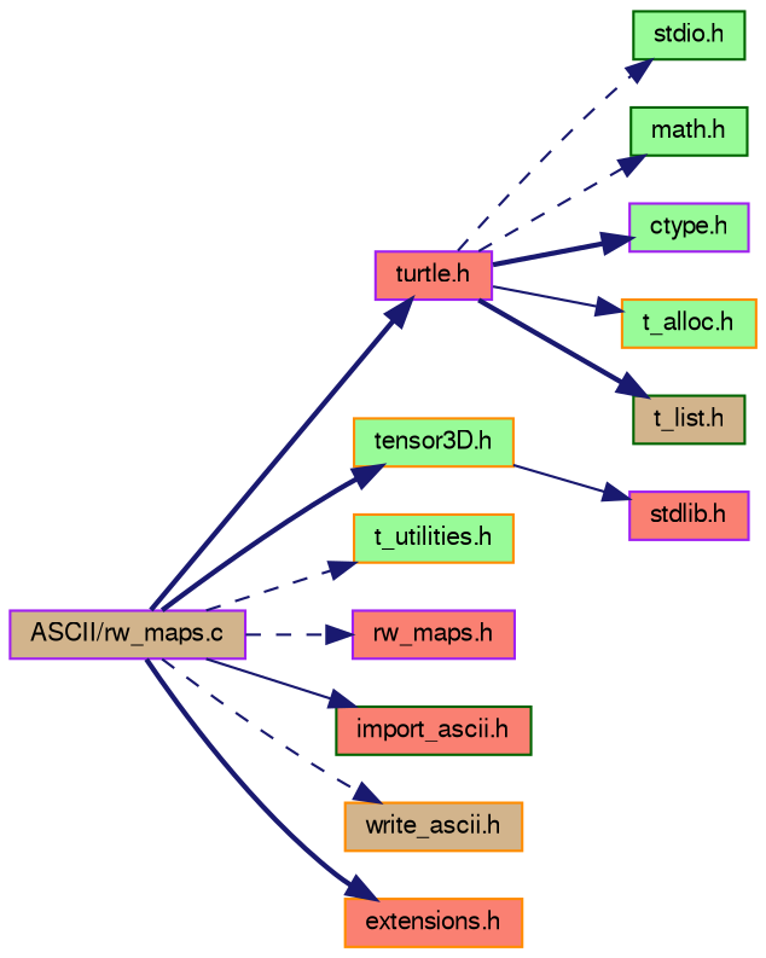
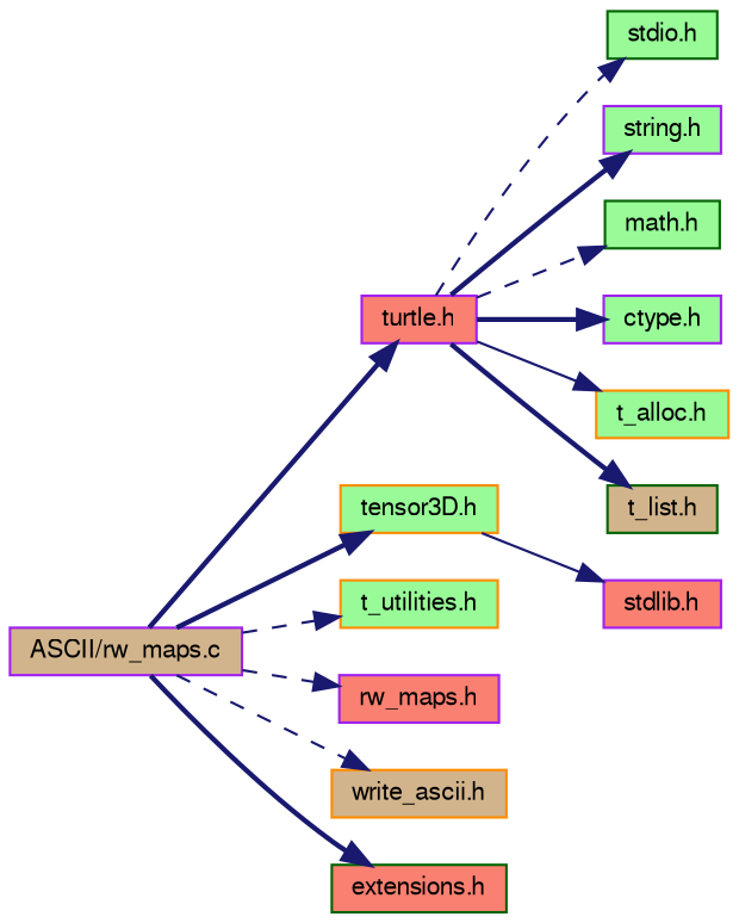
  digraph {
    rankdir=LR
    node [color=purple fillcolor=palegreen fontname=FreeSans fontsize=10 shape=record style=filled]
    edge [color=midnightblue fontname=FreeSans fontsize=10 labelfontname=FreeSans labelfontsize=10 style=bold]
    n1 [fillcolor=tan fontcolor=black height=0.2 label="ASCII/rw_maps.c" width=0.4]
    n2 [fillcolor=salmon height=0.2 label="turtle.h" width=0.4]
    n3 [color=darkorange height=0.2 label="tensor3D.h" width=0.4]
    n4 [color=darkorange height=0.2 label="t_utilities.h" width=0.4]
    n5 [fillcolor=salmon height=0.2 label="rw_maps.h" width=0.4]
-   n6 [color=darkgreen fillcolor=salmon height=0.2 label="import_ascii.h" width=0.4]
    n7 [color=darkorange fillcolor=tan height=0.2 label="write_ascii.h" width=0.4]
-   n8 [color=darkorange fillcolor=salmon height=0.2 label="extensions.h" width=0.4]
+   n8 [color=darkgreen fillcolor=salmon height=0.2 label="extensions.h" width=0.4]
    n9 [color=darkgreen height=0.2 label="stdio.h" width=0.4]
+   n10 [height=0.2 label="string.h" width=0.4]
    n11 [color=darkgreen height=0.2 label="math.h" width=0.4]
    n12 [height=0.2 label="ctype.h" width=0.4]
    n13 [color=darkorange height=0.2 label="t_alloc.h" width=0.4]
    n14 [color=darkgreen fillcolor=tan height=0.2 label="t_list.h" width=0.4]
    n15 [fillcolor=salmon height=0.2 label="stdlib.h" width=0.4]
    n1 -> n2
    n1 -> n3
    n1 -> n4 [style=dashed]
    n1 -> n5 [style=dashed]
-   n1 -> n6 [style=solid]
    n1 -> n7 [style=dashed]
    n1 -> n8
    n2 -> n9 [style=dashed]
+   n2 -> n10
    n2 -> n11 [style=dashed]
    n2 -> n12
    n2 -> n13 [style=solid]
    n2 -> n14
    n3 -> n15 [style=solid]
  }
